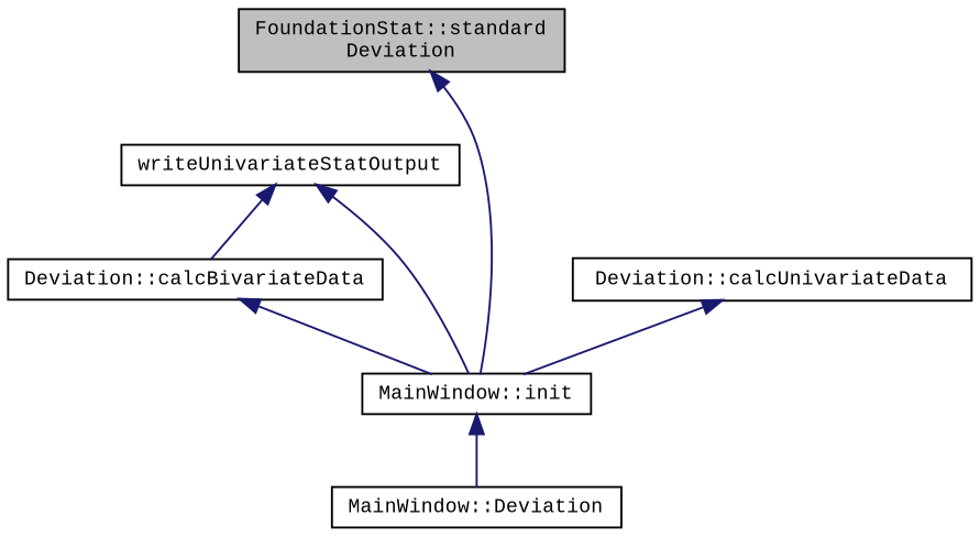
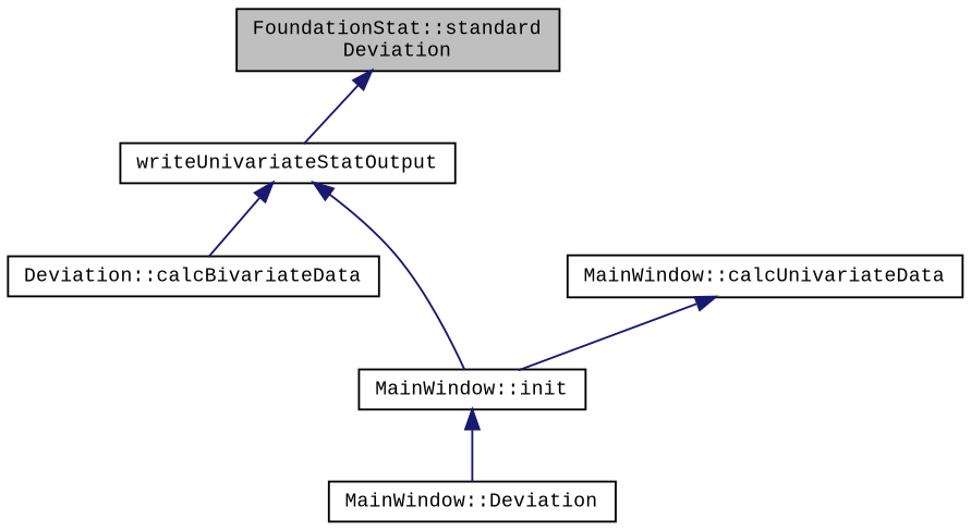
  digraph {
    fontname="Liberation Mono"
    rankdir=TB
    node [color=black fontname="Liberation Mono" fontsize=10 shape=record]
    edge [color=midnightblue dir=back fontname="Liberation Mono" fontsize=10 labelfontname=Helvetica labelfontsize=10 style=solid]
    n1 [fillcolor=grey75 fontcolor=black height=0.2 label="FoundationStat::standard\lDeviation" style=filled width=0.4]
    n2 [height=0.2 label=writeUnivariateStatOutput width=0.4]
    n3 [height=0.2 label="Deviation::calcBivariateData" width=0.4]
    n4 [height=0.2 label="MainWindow::init" width=0.4]
-   n5 [height=0.2 label="Deviation::calcUnivariateData" width=0.4]
+   n5 [height=0.2 label="MainWindow::calcUnivariateData" width=0.4]
    n6 [height=0.2 label="MainWindow::Deviation" width=0.4]
-   n1 -> n4
+   n1 -> n2
    n2 -> n3
    n2 -> n4
-   n3 -> n4
    n4 -> n6
    n5 -> n4
  }
